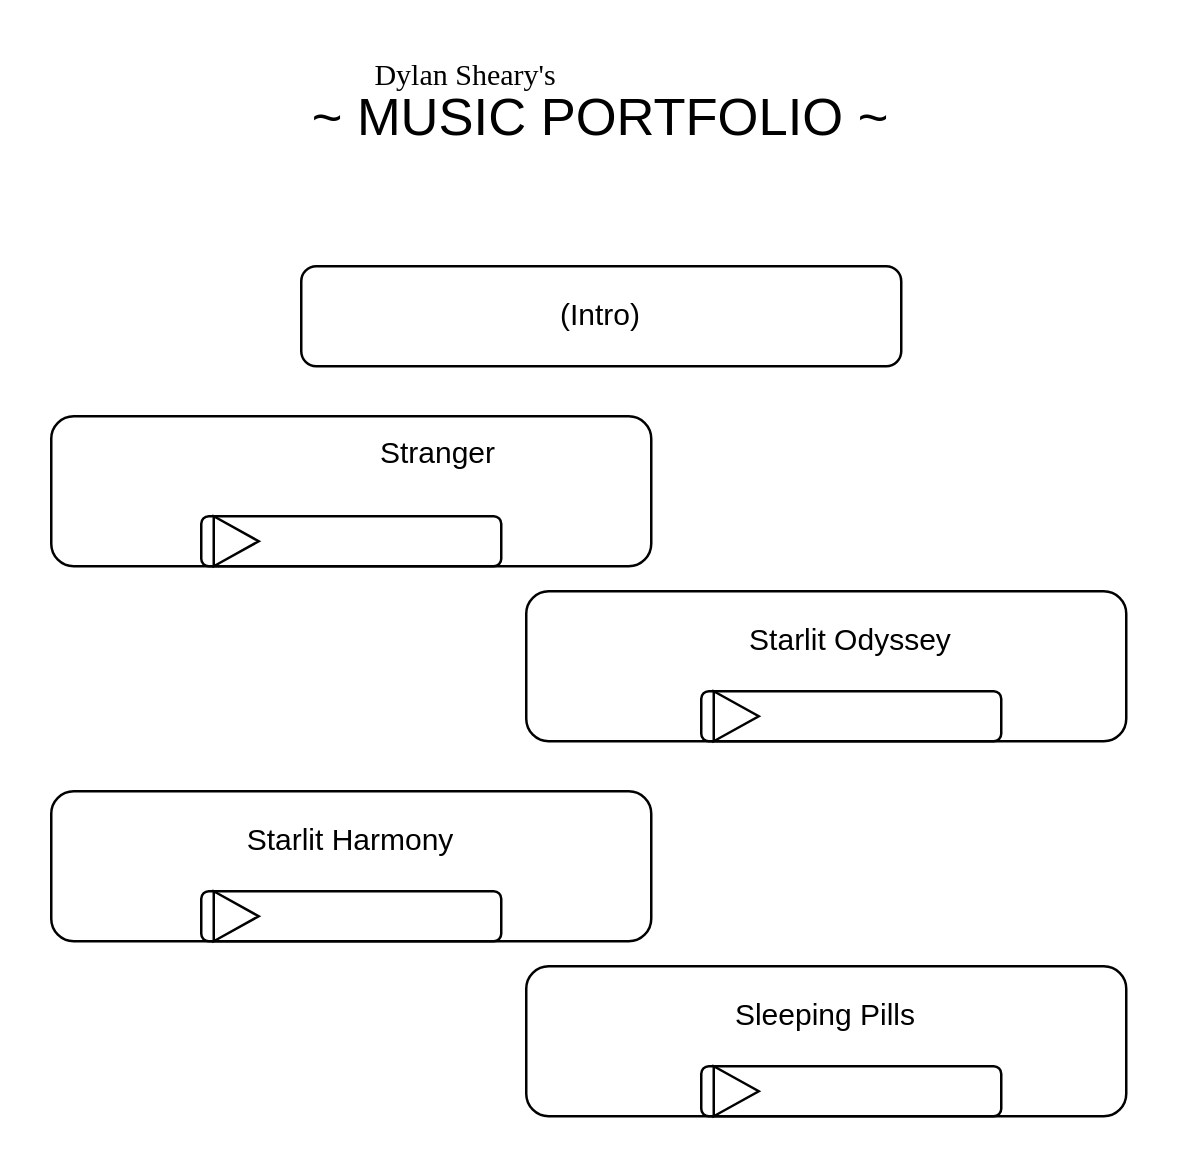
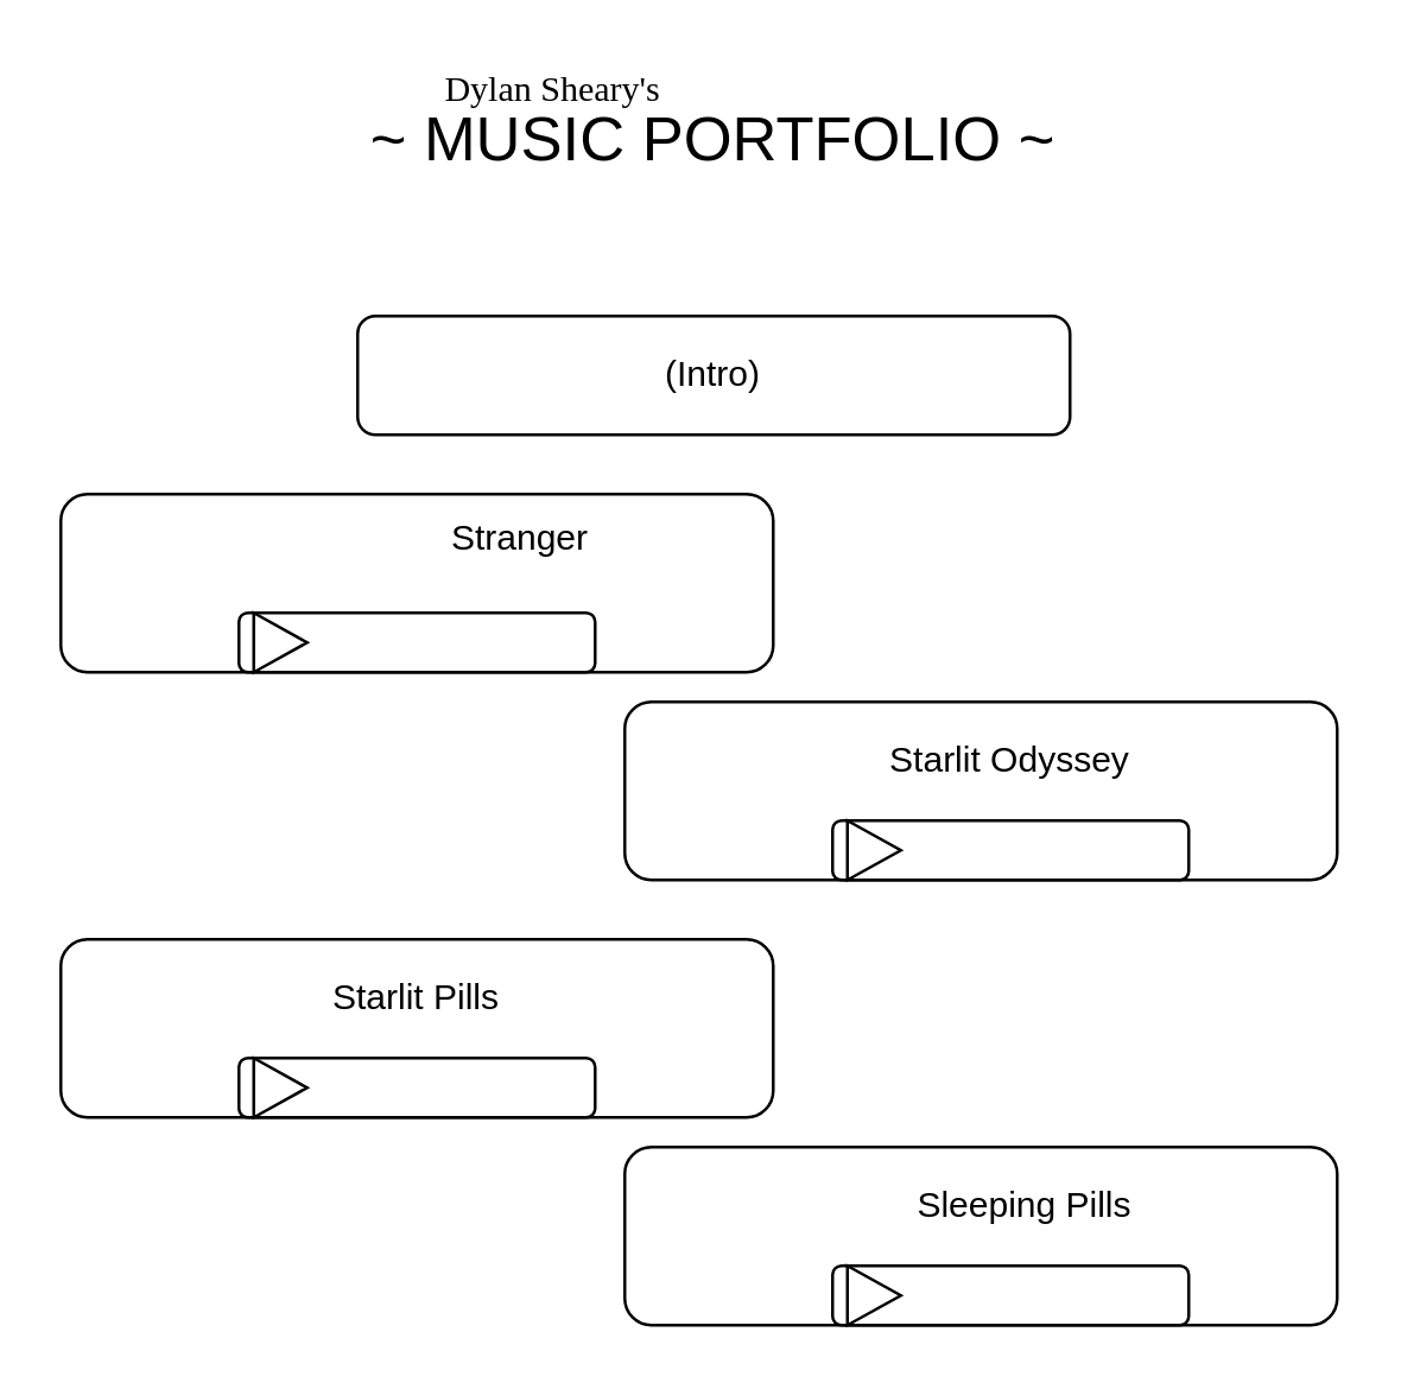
  <mxCell id="0" />
  <mxCell id="1" parent="0" />
  <mxCell id="2" value="" style="rounded=1;whiteSpace=wrap;html=1;" vertex="1" parent="1"><mxGeometry x="120" y="106" width="240" height="40" as="geometry" /></mxCell>
  <mxCell id="3" value="" style="rounded=1;whiteSpace=wrap;html=1;" vertex="1" parent="1"><mxGeometry x="20" y="166" width="240" height="60" as="geometry" /></mxCell>
  <mxCell id="4" value="" style="rounded=1;whiteSpace=wrap;html=1;" vertex="1" parent="1"><mxGeometry x="20" y="316" width="240" height="60" as="geometry" /></mxCell>
  <mxCell id="5" value="" style="rounded=1;whiteSpace=wrap;html=1;" vertex="1" parent="1"><mxGeometry x="210" y="236" width="240" height="60" as="geometry" /></mxCell>
  <mxCell id="6" value="" style="rounded=1;whiteSpace=wrap;html=1;" vertex="1" parent="1"><mxGeometry x="210" y="386" width="240" height="60" as="geometry" /></mxCell>
  <mxCell id="7" value="&lt;font face=&quot;Times New Roman&quot;&gt;Dylan Sheary's&lt;/font&gt;" style="text;html=1;strokeColor=none;fillColor=none;align=center;verticalAlign=middle;whiteSpace=wrap;rounded=0;" vertex="1" parent="1"><mxGeometry x="116" y="20" width="140" height="20" as="geometry" /></mxCell>
  <mxCell id="8" value="&lt;span style=&quot;font-size: 21px&quot;&gt;~ MUSIC PORTFOLIO ~&lt;/span&gt;" style="text;html=1;strokeColor=none;fillColor=none;align=center;verticalAlign=middle;whiteSpace=wrap;rounded=0;" vertex="1" parent="1"><mxGeometry x="110" y="36" width="260" height="20" as="geometry" /></mxCell>
  <mxCell id="9" value="" style="rounded=1;whiteSpace=wrap;html=1;" vertex="1" parent="1"><mxGeometry x="80" y="206" width="120" height="20" as="geometry" /></mxCell>
  <mxCell id="10" value="" style="triangle;whiteSpace=wrap;html=1;" vertex="1" parent="1"><mxGeometry x="85" y="206" width="18" height="20" as="geometry" /></mxCell>
  <mxCell id="11" value="" style="rounded=1;whiteSpace=wrap;html=1;" vertex="1" parent="1"><mxGeometry x="280" y="276" width="120" height="20" as="geometry" /></mxCell>
  <mxCell id="12" value="" style="triangle;whiteSpace=wrap;html=1;" vertex="1" parent="1"><mxGeometry x="285" y="276" width="18" height="20" as="geometry" /></mxCell>
  <mxCell id="13" value="" style="rounded=1;whiteSpace=wrap;html=1;" vertex="1" parent="1"><mxGeometry x="80" y="356" width="120" height="20" as="geometry" /></mxCell>
  <mxCell id="14" value="" style="triangle;whiteSpace=wrap;html=1;" vertex="1" parent="1"><mxGeometry x="85" y="356" width="18" height="20" as="geometry" /></mxCell>
  <mxCell id="15" value="" style="rounded=1;whiteSpace=wrap;html=1;" vertex="1" parent="1"><mxGeometry x="280" y="426" width="120" height="20" as="geometry" /></mxCell>
  <mxCell id="16" value="" style="triangle;whiteSpace=wrap;html=1;" vertex="1" parent="1"><mxGeometry x="285" y="426" width="18" height="20" as="geometry" /></mxCell>
  <mxCell id="17" value="(Intro)" style="text;html=1;strokeColor=none;fillColor=none;align=center;verticalAlign=middle;whiteSpace=wrap;rounded=0;" vertex="1" parent="1"><mxGeometry x="220" y="116" width="40" height="20" as="geometry" /></mxCell>
  <mxCell id="18" value="Stranger" style="text;html=1;strokeColor=none;fillColor=none;align=center;verticalAlign=middle;whiteSpace=wrap;rounded=0;" vertex="1" parent="1"><mxGeometry x="123" y="171" width="104" height="20" as="geometry" /></mxCell>
  <mxCell id="19" value="Starlit Odyssey&lt;span style=&quot;color: rgba(0 , 0 , 0 , 0) ; font-family: monospace ; font-size: 0px&quot;&gt;%3CmxGraphModel%3E%3Croot%3E%3CmxCell%20id%3D%220%22%2F%3E%3CmxCell%20id%3D%221%22%20parent%3D%220%22%2F%3E%3CmxCell%20id%3D%222%22%20value%3D%22Stranger%22%20style%3D%22text%3Bhtml%3D1%3BstrokeColor%3Dnone%3BfillColor%3Dnone%3Balign%3Dcenter%3BverticalAlign%3Dmiddle%3BwhiteSpace%3Dwrap%3Brounded%3D0%3B%22%20vertex%3D%221%22%20parent%3D%221%22%3E%3CmxGeometry%20x%3D%22128%22%20y%3D%22410%22%20width%3D%22104%22%20height%3D%2220%22%20as%3D%22geometry%22%2F%3E%3C%2FmxCell%3E%3C%2Froot%3E%3C%2FmxGraphModel%3E&lt;/span&gt;" style="text;html=1;strokeColor=none;fillColor=none;align=center;verticalAlign=middle;whiteSpace=wrap;rounded=0;" vertex="1" parent="1"><mxGeometry x="288" y="246" width="104" height="20" as="geometry" /></mxCell>
- <mxCell id="20" value="Starlit Harmony" style="text;html=1;strokeColor=none;fillColor=none;align=center;verticalAlign=middle;whiteSpace=wrap;rounded=0;" vertex="1" parent="1"><mxGeometry x="88" y="326" width="104" height="20" as="geometry" /></mxCell>
- <mxCell id="21" value="Sleeping Pills" style="text;html=1;strokeColor=none;fillColor=none;align=center;verticalAlign=middle;whiteSpace=wrap;rounded=0;" vertex="1" parent="1"><mxGeometry x="278" y="396" width="104" height="20" as="geometry" /></mxCell>
+ <mxCell id="20" value="Starlit Pills" style="text;html=1;strokeColor=none;fillColor=none;align=center;verticalAlign=middle;whiteSpace=wrap;rounded=0;" vertex="1" parent="1"><mxGeometry x="88" y="326" width="104" height="20" as="geometry" /></mxCell>
+ <mxCell id="21" value="Sleeping Pills" style="text;html=1;strokeColor=none;fillColor=none;align=center;verticalAlign=middle;whiteSpace=wrap;rounded=0;" vertex="1" parent="1"><mxGeometry x="293" y="396" width="104" height="20" as="geometry" /></mxCell>
